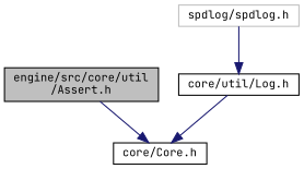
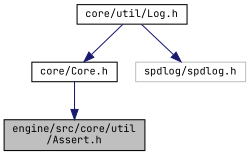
  digraph {
    fontname="JetBrains Mono"
    node [color=black fillcolor=white fontname="JetBrains Mono" fontsize=10 shape=record style=filled]
    edge [color=midnightblue fontname="JetBrains Mono" fontsize=10 labelfontname=Helvetica labelfontsize=10 style=solid]
    n1 [fillcolor=grey75 fontcolor=black height=0.2 label="engine/src/core/util\l/Assert.h" width=0.4]
    n2 [height=0.2 label="core/Core.h" width=0.4]
    n3 [height=0.2 label="core/util/Log.h" width=0.4]
    n4 [color=grey75 height=0.2 label="spdlog/spdlog.h" width=0.4]
-   n1 -> n2
+   n2 -> n1
    n3 -> n2
-   n4 -> n3
+   n3 -> n4
  }
